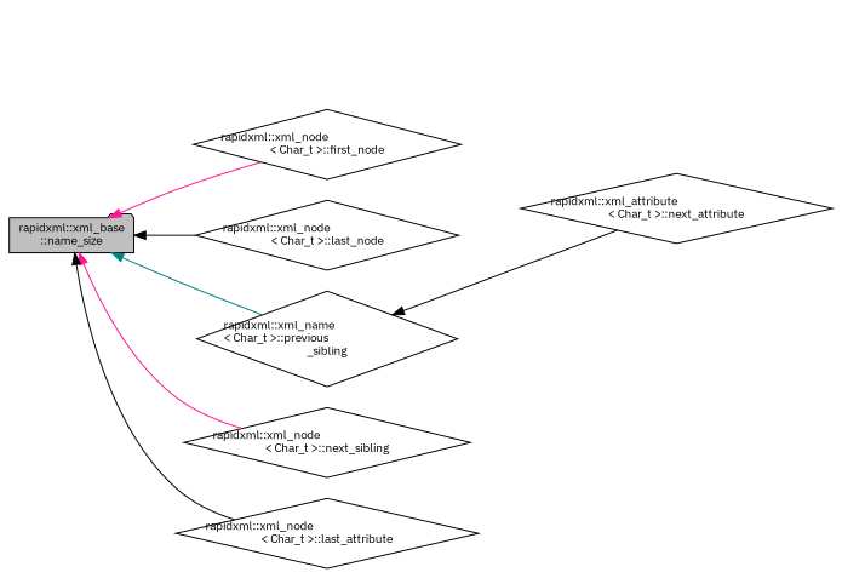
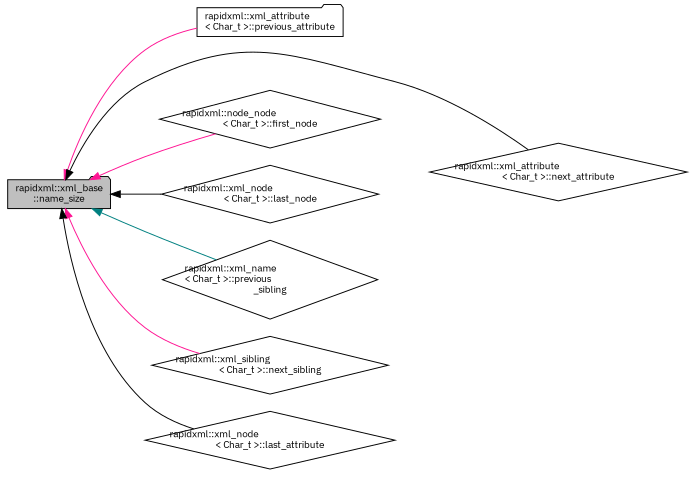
  digraph {
    fontname="IBM Plex Sans"
    rankdir=LR
    node [color=black fillcolor=white fontname="IBM Plex Sans" fontsize=10 shape=diamond style=filled]
    edge [color=deeppink dir=back fontname="IBM Plex Sans" fontsize=10 labelfontname=Verdana labelfontsize=10 style=solid]
    n1 [fillcolor=grey75 fontcolor=black height=0.2 label="rapidxml::xml_base\l::name_size" shape=folder width=0.4]
+   n2 [height=0.2 label="rapidxml::xml_attribute\l\< Char_t \>::previous_attribute" shape=folder width=0.4]
    n3 [height=0.2 label="rapidxml::xml_attribute\l\< Char_t \>::next_attribute" width=0.4]
-   n4 [height=0.2 label="rapidxml::xml_node\l\< Char_t \>::first_node" width=0.4]
+   n4 [height=0.2 label="rapidxml::node_node\l\< Char_t \>::first_node" width=0.4]
    n5 [height=0.2 label="rapidxml::xml_node\l\< Char_t \>::last_node" width=0.4]
    n6 [height=0.2 label="rapidxml::xml_name\l\< Char_t \>::previous\l_sibling" width=0.4]
-   n7 [height=0.2 label="rapidxml::xml_node\l\< Char_t \>::next_sibling" width=0.4]
+   n7 [height=0.2 label="rapidxml::xml_sibling\l\< Char_t \>::next_sibling" width=0.4]
    n8 [height=0.2 label="rapidxml::xml_node\l\< Char_t \>::last_attribute" width=0.4]
-   n6 -> n3 [color=black]
+   n1 -> n2
+   n1 -> n3 [color=black]
    n1 -> n4
    n1 -> n5 [color=black]
    n1 -> n6 [color=teal]
    n1 -> n7
    n1 -> n8 [color=black]
  }
